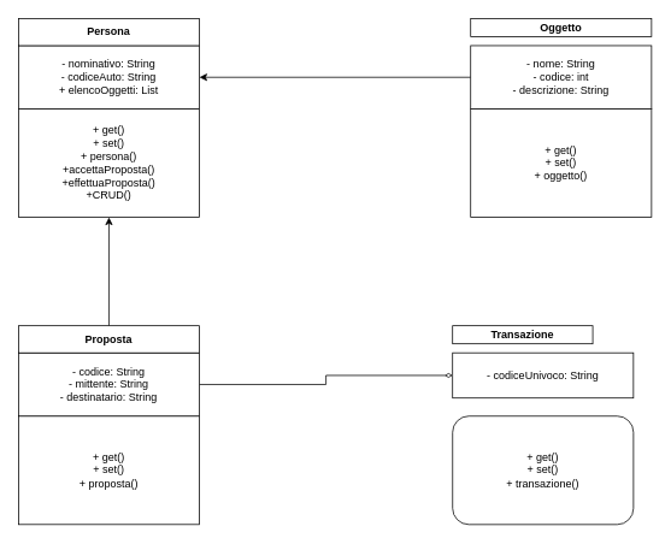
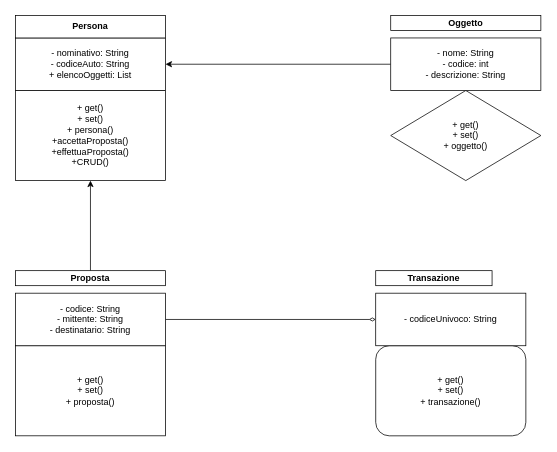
  <mxCell id="0" />
  <mxCell id="1" parent="0" />
  <mxCell id="2" value="+ get()&lt;br&gt;+ set()&lt;br&gt;+ persona()&lt;br&gt;+accettaProposta()&lt;br&gt;+effettuaProposta()&lt;br&gt;+CRUD()" style="rounded=0;whiteSpace=wrap;html=1;fillColor=default;" vertex="1" parent="1"><mxGeometry x="20" y="120" width="200" height="120" as="geometry" /></mxCell>
  <mxCell id="3" value="- nominativo: String&lt;br&gt;- codiceAuto: String&lt;br&gt;+ elencoOggetti: List" style="rounded=0;whiteSpace=wrap;html=1;fillColor=default;" vertex="1" parent="1"><mxGeometry x="20" y="50" width="200" height="70" as="geometry" /></mxCell>
  <mxCell id="4" value="&lt;b&gt;Persona&lt;/b&gt;" style="rounded=0;whiteSpace=wrap;html=1;fillColor=default;" vertex="1" parent="1"><mxGeometry x="20" y="20" width="200" height="30" as="geometry" /></mxCell>
- <mxCell id="5" value="+ get()&lt;br&gt;+ set()&lt;br&gt;+ oggetto()" style="rounded=0;whiteSpace=wrap;html=1;fillColor=default;" vertex="1" parent="1"><mxGeometry x="520" y="120" width="200" height="120" as="geometry" /></mxCell>
+ <mxCell id="5" value="+ get()&lt;br&gt;+ set()&lt;br&gt;+ oggetto()" style="rhombus;whiteSpace=wrap;html=1;fillColor=default;" vertex="1" parent="1"><mxGeometry x="520" y="120" width="200" height="120" as="geometry" /></mxCell>
  <mxCell id="6" style="edgeStyle=orthogonalEdgeStyle;rounded=0;orthogonalLoop=1;jettySize=auto;html=1;entryX=1;entryY=0.5;entryDx=0;entryDy=0;" edge="1" parent="1" source="7" target="3"><mxGeometry relative="1" as="geometry" /></mxCell>
  <mxCell id="7" value="- nome: String&lt;br&gt;- codice: int&lt;br&gt;- descrizione: String" style="rounded=0;whiteSpace=wrap;html=1;fillColor=default;" vertex="1" parent="1"><mxGeometry x="520" y="50" width="200" height="70" as="geometry" /></mxCell>
  <mxCell id="8" value="&lt;b&gt;Oggetto&lt;/b&gt;" style="rounded=0;whiteSpace=wrap;html=1;fillColor=default;" vertex="1" parent="1"><mxGeometry x="520" y="20" width="200" height="20" as="geometry" /></mxCell>
  <mxCell id="9" value="+ get()&lt;br&gt;+ set()&lt;br&gt;+ proposta()" style="rounded=0;whiteSpace=wrap;html=1;fillColor=default;" vertex="1" parent="1"><mxGeometry x="20" y="460" width="200" height="120" as="geometry" /></mxCell>
  <mxCell id="10" style="edgeStyle=orthogonalEdgeStyle;rounded=0;orthogonalLoop=1;jettySize=auto;html=1;entryX=0;entryY=0.5;entryDx=0;entryDy=0;endArrow=diamondThin;endFill=0;" edge="1" parent="1" source="11" target="15"><mxGeometry relative="1" as="geometry" /></mxCell>
  <mxCell id="11" value="- codice: String&lt;br&gt;- mittente: String&lt;br&gt;- destinatario: String" style="rounded=0;whiteSpace=wrap;html=1;fillColor=default;" vertex="1" parent="1"><mxGeometry x="20" y="390" width="200" height="70" as="geometry" /></mxCell>
  <mxCell id="12" style="edgeStyle=orthogonalEdgeStyle;rounded=0;orthogonalLoop=1;jettySize=auto;html=1;entryX=0.5;entryY=1;entryDx=0;entryDy=0;" edge="1" parent="1" source="13" target="2"><mxGeometry relative="1" as="geometry" /></mxCell>
- <mxCell id="13" value="&lt;b&gt;Proposta&lt;/b&gt;" style="rounded=0;whiteSpace=wrap;html=1;fillColor=default;" vertex="1" parent="1"><mxGeometry x="20" y="360" width="200" height="30" as="geometry" /></mxCell>
+ <mxCell id="13" value="&lt;b&gt;Proposta&lt;/b&gt;" style="rounded=0;whiteSpace=wrap;html=1;fillColor=default;" vertex="1" parent="1"><mxGeometry x="20" y="360" width="200" height="20" as="geometry" /></mxCell>
  <mxCell id="14" value="+ get()&lt;br&gt;+ set()&lt;br&gt;+ transazione()" style="whiteSpace=wrap;html=1;fillColor=default;rounded=1;" vertex="1" parent="1"><mxGeometry x="500" y="460" width="200" height="120" as="geometry" /></mxCell>
- <mxCell id="15" value="- codiceUnivoco: String" style="rounded=0;whiteSpace=wrap;html=1;fillColor=default;" vertex="1" parent="1"><mxGeometry x="500" y="390" width="200" height="50" as="geometry" /></mxCell>
+ <mxCell id="15" value="- codiceUnivoco: String" style="rounded=0;whiteSpace=wrap;html=1;fillColor=default;" vertex="1" parent="1"><mxGeometry x="500" y="390" width="200" height="70" as="geometry" /></mxCell>
  <mxCell id="16" value="&lt;b&gt;Transazione&lt;/b&gt;" style="rounded=0;whiteSpace=wrap;html=1;fillColor=default;" vertex="1" parent="1"><mxGeometry x="500" y="360" width="155" height="20" as="geometry" /></mxCell>
